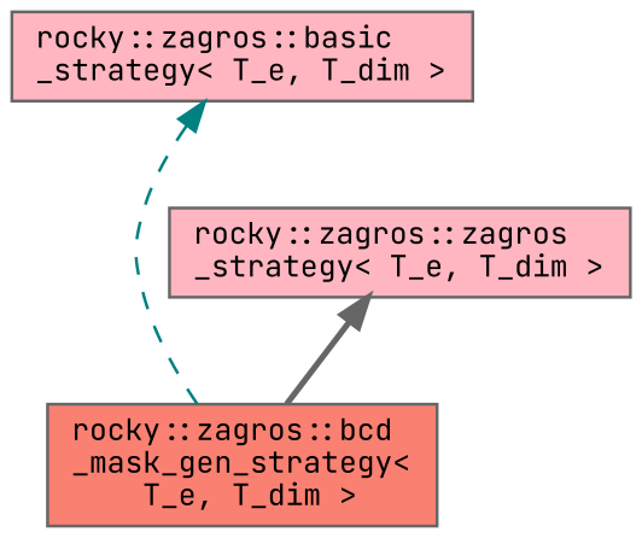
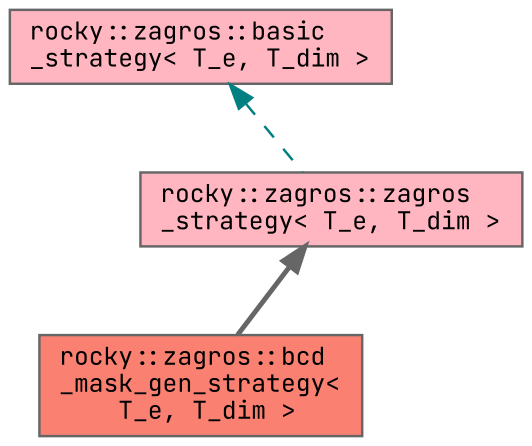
  digraph {
    fontname="JetBrains Mono"
    node [color=gray40 fillcolor=lightpink fontname="JetBrains Mono" fontsize=10 shape=box style=filled]
    edge [dir=back fontname="JetBrains Mono" fontsize=10 labelfontname=Helvetica labelfontsize=10]
    n1 [fillcolor=salmon fontcolor=black height=0.2 label="rocky::zagros::bcd\l_mask_gen_strategy\<\l T_e, T_dim \>" width=0.4]
    n2 [height=0.2 label="rocky::zagros::zagros\l_strategy\< T_e, T_dim \>" width=0.4]
    n3 [height=0.2 label="rocky::zagros::basic\l_strategy\< T_e, T_dim \>" width=0.4]
    n2 -> n1 [color=gray40 style=bold]
-   n3 -> n1 [color=teal style=dashed]
+   n3 -> n2 [color=teal style=dashed]
  }
